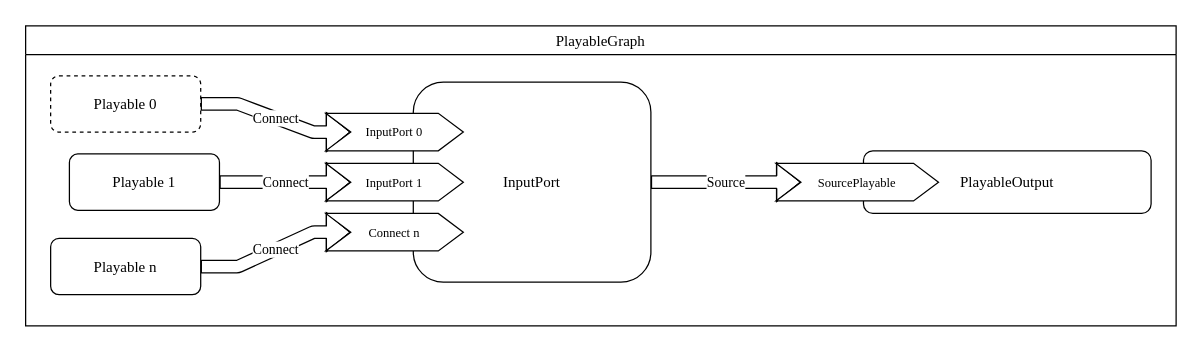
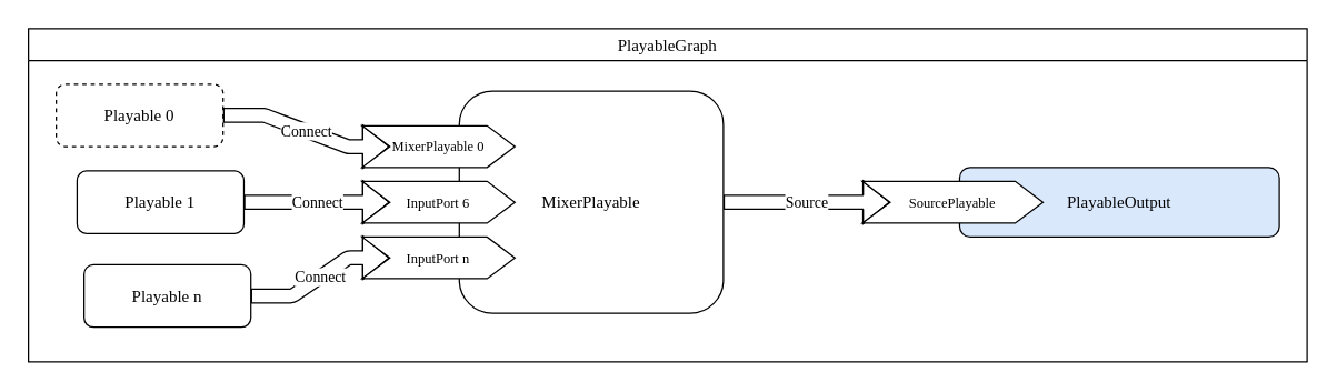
  <mxCell id="0" />
  <mxCell id="1" parent="0" />
  <mxCell id="2" value="PlayableGraph" style="swimlane;fontFamily=Lucida Console;startSize=23;fontStyle=0" vertex="1" parent="1"><mxGeometry x="20" y="20" width="920" height="240" as="geometry"><mxRectangle x="140" y="120" width="100" height="23" as="alternateBounds" /></mxGeometry></mxCell>
  <mxCell id="3" value="Playable 0" style="rounded=1;whiteSpace=wrap;html=1;fontFamily=Lucida Console;dashed=1;" vertex="1" parent="2"><mxGeometry x="20" y="40" width="120" height="45" as="geometry" /></mxCell>
  <mxCell id="4" value="Playable 1" style="rounded=1;whiteSpace=wrap;html=1;fontFamily=Lucida Console;" vertex="1" parent="2"><mxGeometry x="35" y="102.5" width="120" height="45" as="geometry" /></mxCell>
  <mxCell id="5" value="Source" style="edgeStyle=entityRelationEdgeStyle;shape=flexArrow;html=1;fontFamily=Lucida Console;entryX=0;entryY=0.5;entryDx=0;entryDy=0;" edge="1" parent="2" source="11" target="17"><mxGeometry relative="1" as="geometry"><mxPoint x="560" y="230" as="targetPoint" /></mxGeometry></mxCell>
  <mxCell id="6" value="Connect" style="edgeStyle=entityRelationEdgeStyle;html=1;shape=flexArrow;fontFamily=Lucida Console;entryX=0;entryY=0.5;entryDx=0;entryDy=0;" edge="1" parent="2" source="3" target="13"><mxGeometry relative="1" as="geometry"><mxPoint x="280" y="20" as="targetPoint" /></mxGeometry></mxCell>
  <mxCell id="7" value="Connect" style="edgeStyle=entityRelationEdgeStyle;shape=flexArrow;html=1;fontFamily=Lucida Console;entryX=0;entryY=0.5;entryDx=0;entryDy=0;" edge="1" parent="2" source="4" target="12"><mxGeometry relative="1" as="geometry"><mxPoint x="260" y="120" as="targetPoint" /></mxGeometry></mxCell>
  <mxCell id="8" value="Connect" style="edgeStyle=entityRelationEdgeStyle;shape=flexArrow;html=1;fontFamily=Lucida Console;entryX=0;entryY=0.5;entryDx=0;entryDy=0;" edge="1" parent="2" source="9" target="14"><mxGeometry relative="1" as="geometry"><mxPoint x="220" y="230" as="targetPoint" /></mxGeometry></mxCell>
- <mxCell id="9" value="Playable n" style="rounded=1;whiteSpace=wrap;html=1;fontFamily=Lucida Console;" vertex="1" parent="2"><mxGeometry x="20" y="170" width="120" height="45" as="geometry" /></mxCell>
+ <mxCell id="9" value="Playable n" style="rounded=1;whiteSpace=wrap;html=1;fontFamily=Lucida Console;" vertex="1" parent="2"><mxGeometry x="40" y="170" width="120" height="45" as="geometry" /></mxCell>
  <mxCell id="10" value="" style="group" vertex="1" connectable="0" parent="2"><mxGeometry x="240" y="45" width="260" height="160" as="geometry" /></mxCell>
- <mxCell id="11" value="InputPort" style="rounded=1;whiteSpace=wrap;html=1;fontFamily=Lucida Console;" vertex="1" parent="10"><mxGeometry x="70" width="190" height="160" as="geometry" /></mxCell>
- <mxCell id="12" value="InputPort 1" style="shape=step;perimeter=stepPerimeter;whiteSpace=wrap;html=1;fixedSize=1;fontFamily=Lucida Console;fontSize=10;" vertex="1" parent="10"><mxGeometry y="65" width="110" height="30" as="geometry" /></mxCell>
- <mxCell id="13" value="InputPort 0" style="shape=step;perimeter=stepPerimeter;whiteSpace=wrap;html=1;fixedSize=1;fontFamily=Lucida Console;fontSize=10;" vertex="1" parent="10"><mxGeometry y="25" width="110" height="30" as="geometry" /></mxCell>
- <mxCell id="14" value="Connect n" style="shape=step;perimeter=stepPerimeter;whiteSpace=wrap;html=1;fixedSize=1;fontFamily=Lucida Console;fontSize=10;" vertex="1" parent="10"><mxGeometry y="105" width="110" height="30" as="geometry" /></mxCell>
+ <mxCell id="11" value="MixerPlayable" style="rounded=1;whiteSpace=wrap;html=1;fontFamily=Lucida Console;" vertex="1" parent="10"><mxGeometry x="70" width="190" height="160" as="geometry" /></mxCell>
+ <mxCell id="12" value="InputPort 6" style="shape=step;perimeter=stepPerimeter;whiteSpace=wrap;html=1;fixedSize=1;fontFamily=Lucida Console;fontSize=10;" vertex="1" parent="10"><mxGeometry y="65" width="110" height="30" as="geometry" /></mxCell>
+ <mxCell id="13" value="MixerPlayable 0" style="shape=step;perimeter=stepPerimeter;whiteSpace=wrap;html=1;fixedSize=1;fontFamily=Lucida Console;fontSize=10;" vertex="1" parent="10"><mxGeometry y="25" width="110" height="30" as="geometry" /></mxCell>
+ <mxCell id="14" value="InputPort n" style="shape=step;perimeter=stepPerimeter;whiteSpace=wrap;html=1;fixedSize=1;fontFamily=Lucida Console;fontSize=10;" vertex="1" parent="10"><mxGeometry y="105" width="110" height="30" as="geometry" /></mxCell>
  <mxCell id="15" value="" style="group" vertex="1" connectable="0" parent="2"><mxGeometry x="600" y="100" width="300" height="50" as="geometry" /></mxCell>
- <mxCell id="16" value="PlayableOutput" style="rounded=1;whiteSpace=wrap;html=1;fontFamily=Lucida Console;" vertex="1" parent="15"><mxGeometry x="70" width="230" height="50" as="geometry" /></mxCell>
+ <mxCell id="16" value="PlayableOutput" style="rounded=1;whiteSpace=wrap;html=1;fontFamily=Lucida Console;fillColor=#dae8fc;" vertex="1" parent="15"><mxGeometry x="70" width="230" height="50" as="geometry" /></mxCell>
  <mxCell id="17" value="SourcePlayable" style="shape=step;perimeter=stepPerimeter;whiteSpace=wrap;html=1;fixedSize=1;fontFamily=Lucida Console;fontSize=10;" vertex="1" parent="15"><mxGeometry y="10" width="130" height="30" as="geometry" /></mxCell>
